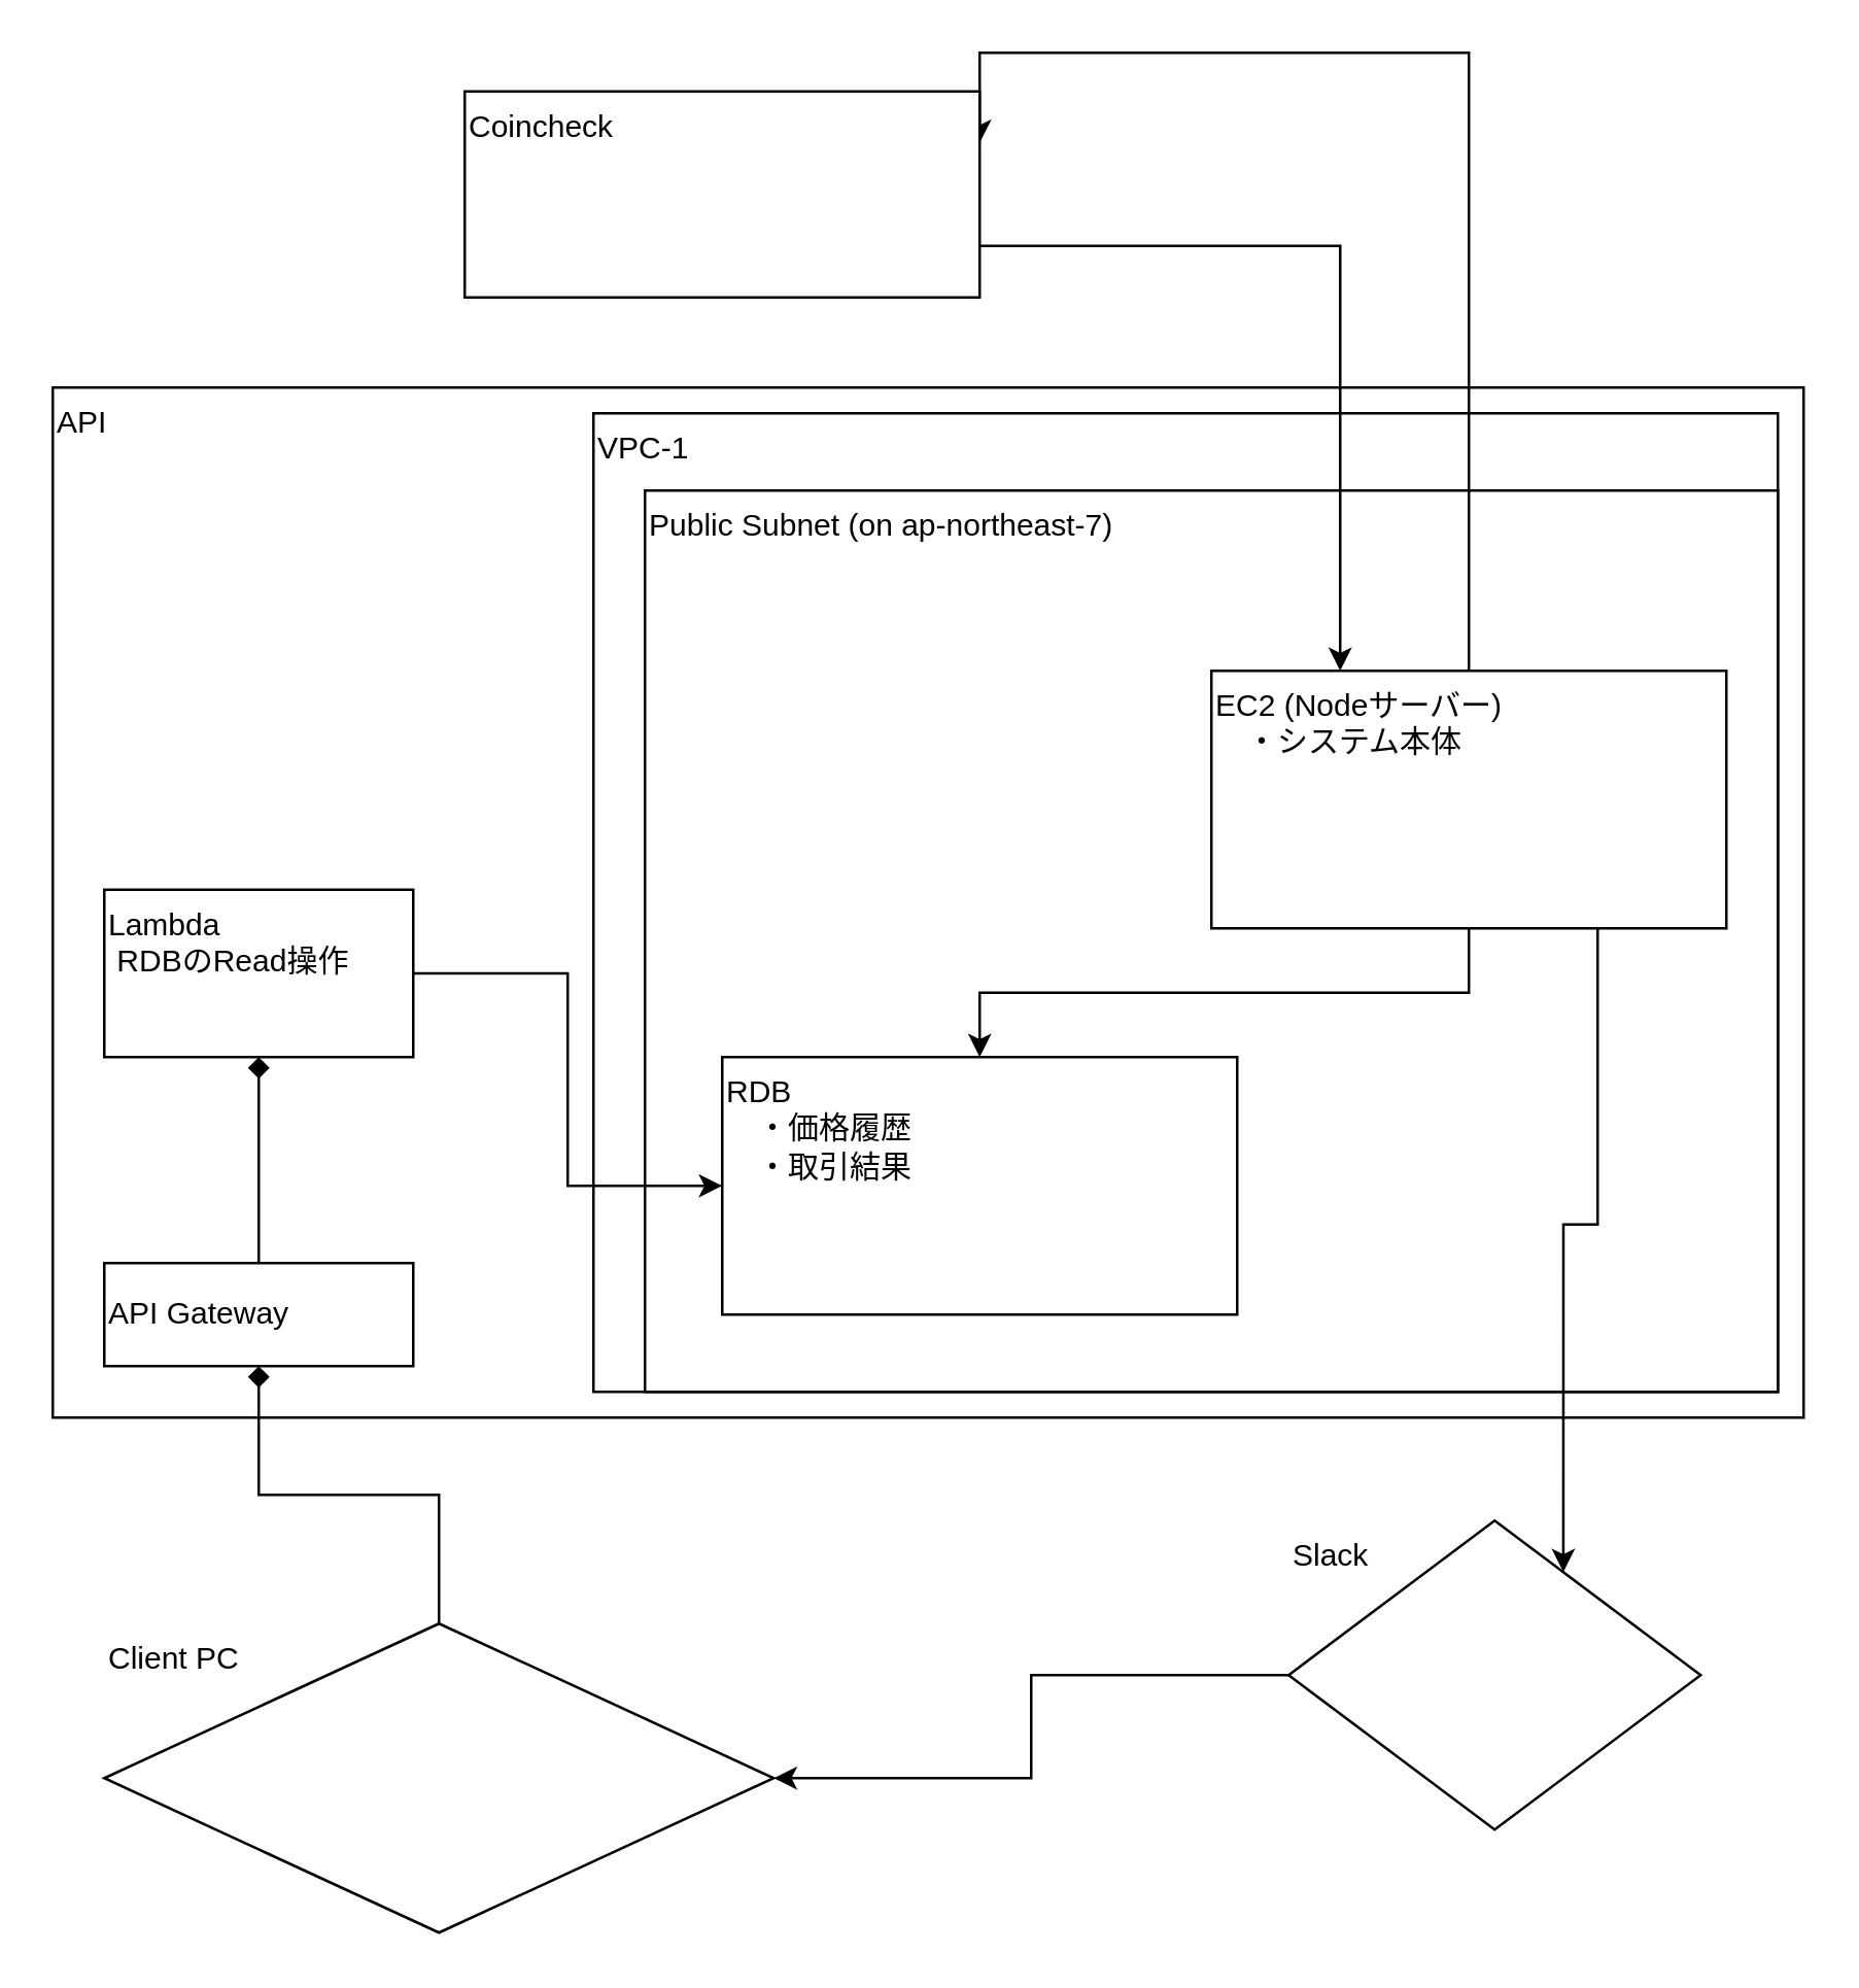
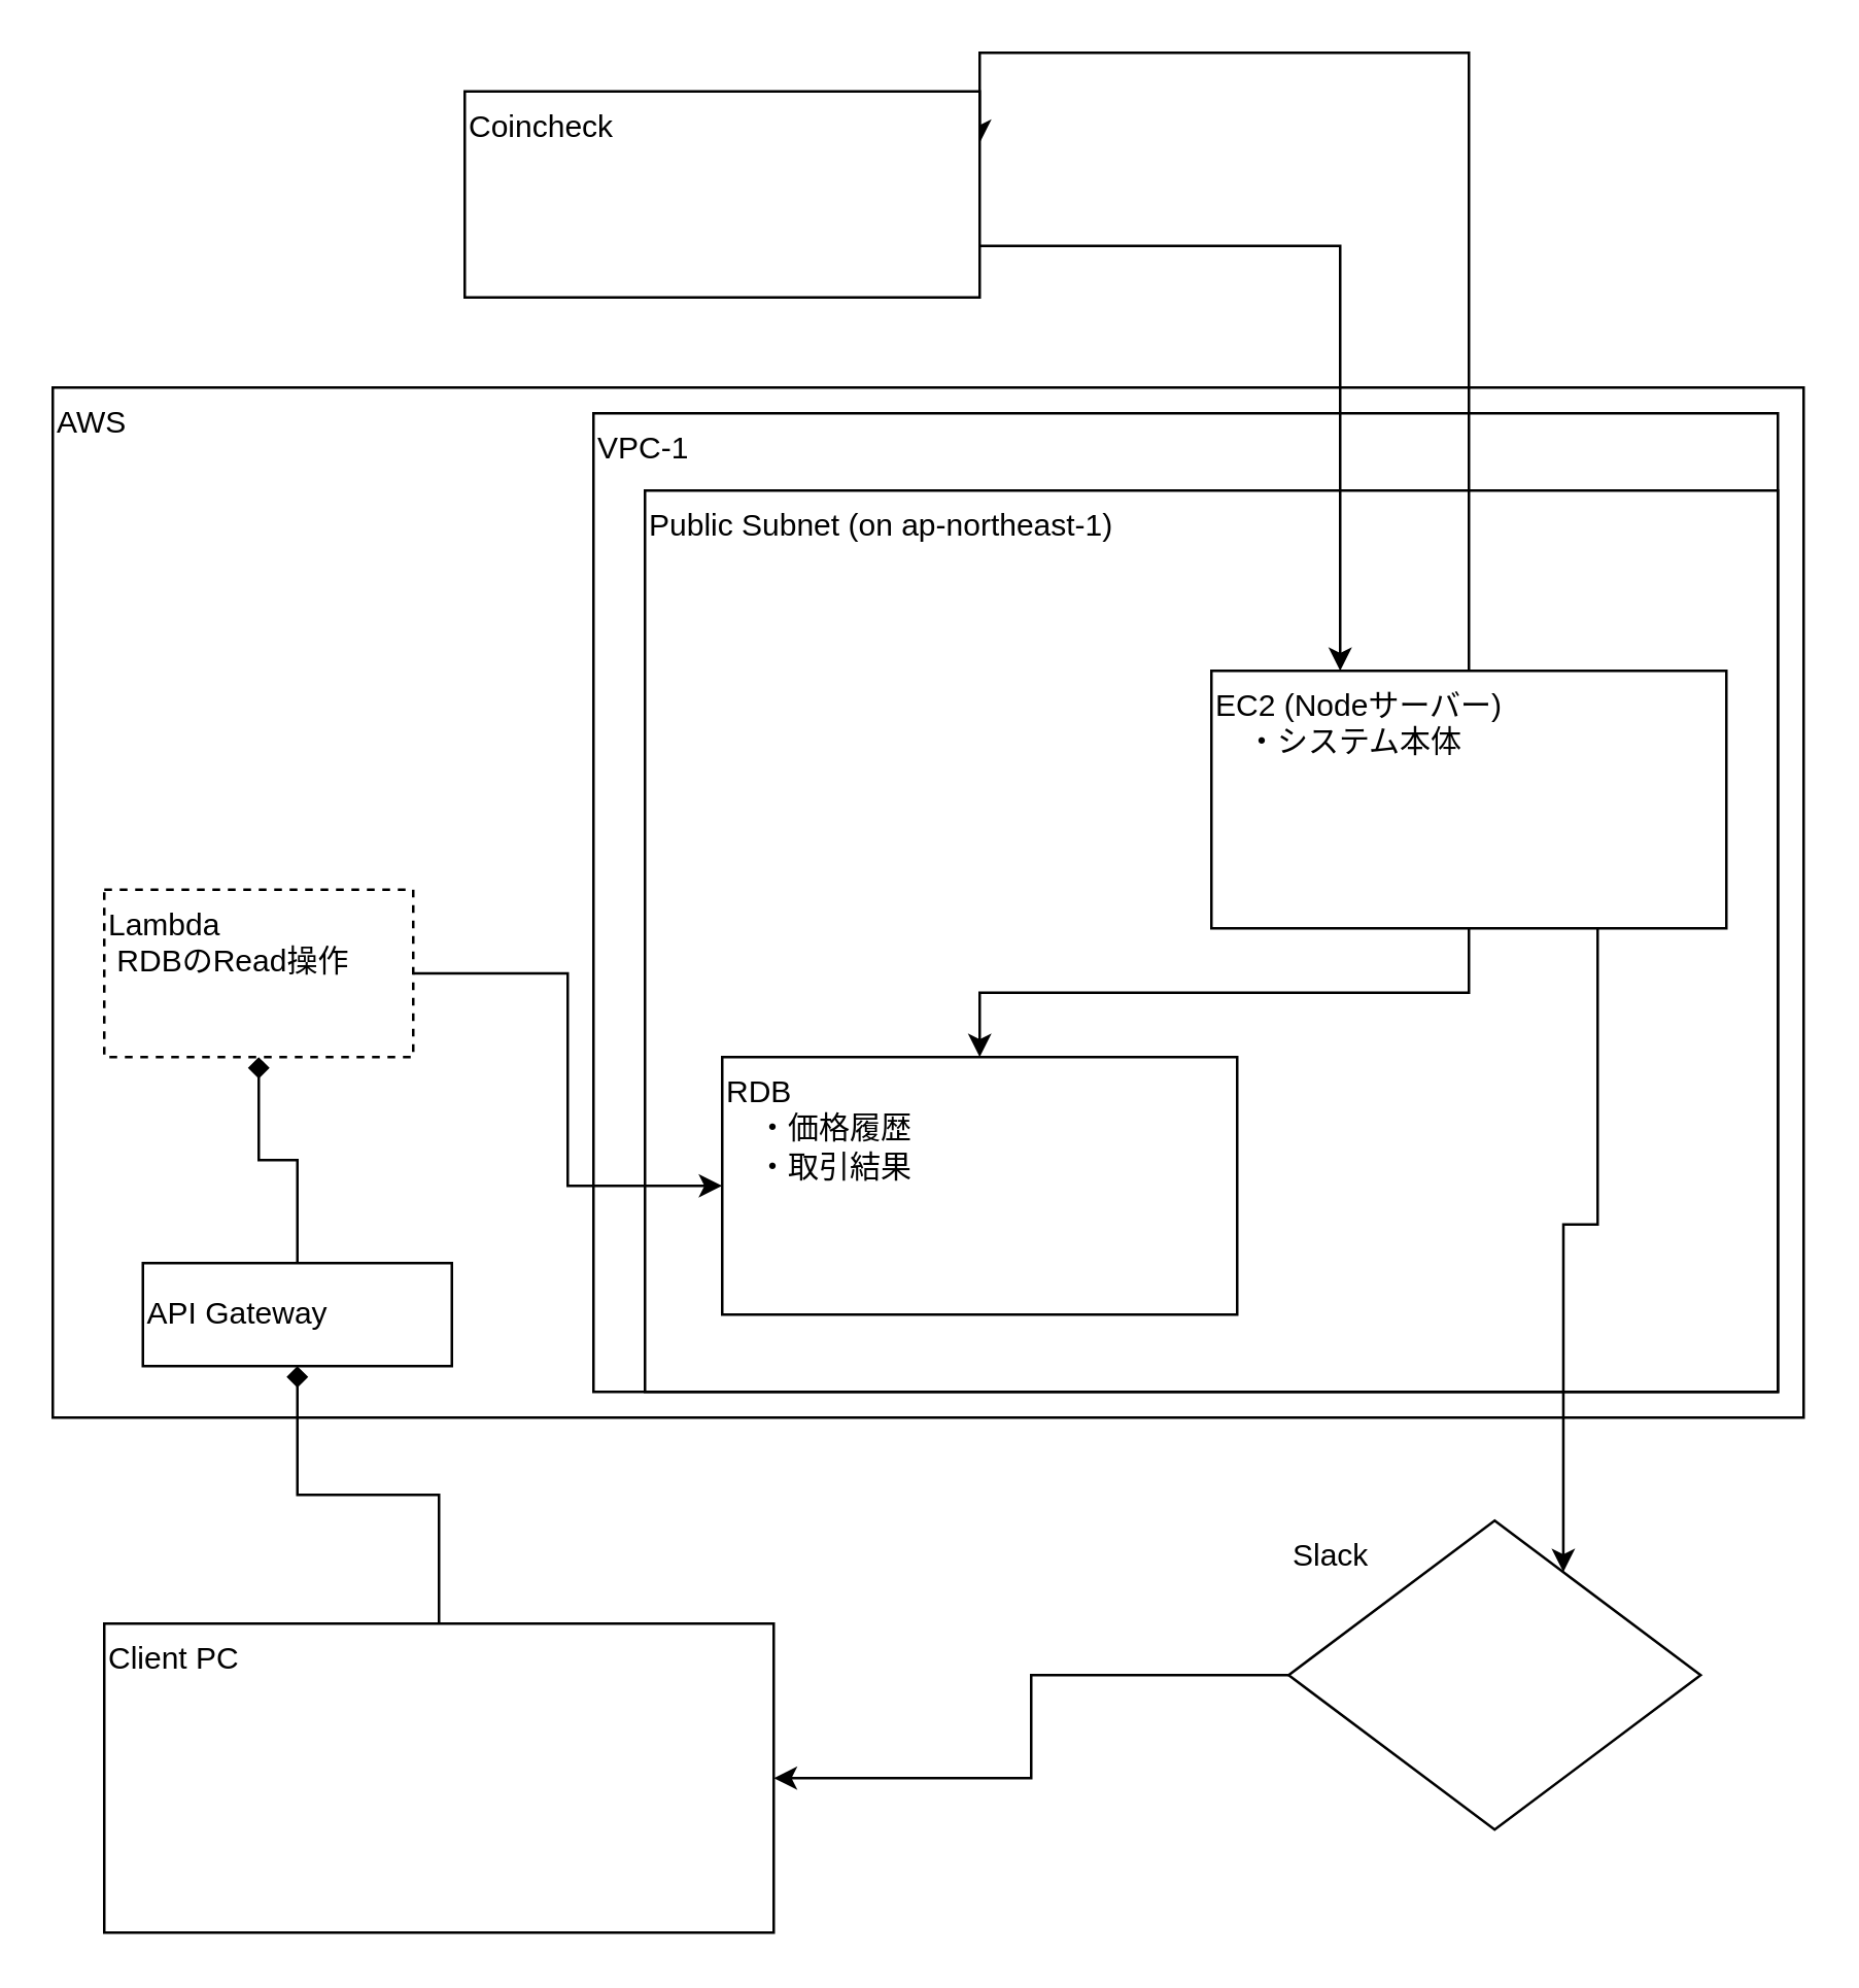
  <mxCell id="0" />
  <mxCell id="1" parent="0" />
- <mxCell id="2" value="API" style="rounded=0;whiteSpace=wrap;html=1;align=left;verticalAlign=top;" vertex="1" parent="1"><mxGeometry x="20" y="150" width="680" height="400" as="geometry" /></mxCell>
+ <mxCell id="2" value="AWS" style="rounded=0;whiteSpace=wrap;html=1;align=left;verticalAlign=top;" vertex="1" parent="1"><mxGeometry x="20" y="150" width="680" height="400" as="geometry" /></mxCell>
  <mxCell id="3" value="VPC-1" style="rounded=0;whiteSpace=wrap;html=1;align=left;verticalAlign=top;" vertex="1" parent="1"><mxGeometry x="230" y="160" width="460" height="380" as="geometry" /></mxCell>
- <mxCell id="4" value="Public Subnet (on ap-northeast-7)" style="rounded=0;whiteSpace=wrap;html=1;align=left;verticalAlign=top;" vertex="1" parent="1"><mxGeometry x="250" y="190" width="440" height="350" as="geometry" /></mxCell>
+ <mxCell id="4" value="Public Subnet (on ap-northeast-1)" style="rounded=0;whiteSpace=wrap;html=1;align=left;verticalAlign=top;" vertex="1" parent="1"><mxGeometry x="250" y="190" width="440" height="350" as="geometry" /></mxCell>
  <mxCell id="5" value="RDB&lt;br&gt;　・価格履歴&lt;br&gt;　・取引結果" style="rounded=0;whiteSpace=wrap;html=1;align=left;verticalAlign=top;" vertex="1" parent="1"><mxGeometry x="280" y="410" width="200" height="100" as="geometry" /></mxCell>
  <mxCell id="6" style="edgeStyle=orthogonalEdgeStyle;rounded=0;orthogonalLoop=1;jettySize=auto;html=1;exitX=0.5;exitY=0;exitDx=0;exitDy=0;entryX=1;entryY=0.25;entryDx=0;entryDy=0;" edge="1" parent="1" source="9" target="11"><mxGeometry relative="1" as="geometry"><Array as="points"><mxPoint x="570" y="20" /></Array></mxGeometry></mxCell>
  <mxCell id="7" style="edgeStyle=orthogonalEdgeStyle;rounded=0;orthogonalLoop=1;jettySize=auto;html=1;exitX=0.5;exitY=1;exitDx=0;exitDy=0;entryX=0.5;entryY=0;entryDx=0;entryDy=0;" edge="1" parent="1" source="9" target="5"><mxGeometry relative="1" as="geometry" /></mxCell>
  <mxCell id="8" style="edgeStyle=orthogonalEdgeStyle;rounded=0;orthogonalLoop=1;jettySize=auto;html=1;exitX=0.75;exitY=1;exitDx=0;exitDy=0;entryX=0.75;entryY=0;entryDx=0;entryDy=0;" edge="1" parent="1" source="9" target="13"><mxGeometry relative="1" as="geometry" /></mxCell>
  <mxCell id="9" value="EC2 (Nodeサーバー)&lt;br&gt;　・システム本体" style="rounded=0;whiteSpace=wrap;html=1;align=left;verticalAlign=top;" vertex="1" parent="1"><mxGeometry x="470" y="260" width="200" height="100" as="geometry" /></mxCell>
  <mxCell id="10" style="edgeStyle=orthogonalEdgeStyle;rounded=0;orthogonalLoop=1;jettySize=auto;html=1;exitX=1;exitY=0.75;exitDx=0;exitDy=0;entryX=0.25;entryY=0;entryDx=0;entryDy=0;" edge="1" parent="1" source="11" target="9"><mxGeometry relative="1" as="geometry" /></mxCell>
  <mxCell id="11" value="Coincheck" style="rounded=0;whiteSpace=wrap;html=1;align=left;verticalAlign=top;" vertex="1" parent="1"><mxGeometry x="180" y="35" width="200" height="80" as="geometry" /></mxCell>
  <mxCell id="12" style="edgeStyle=orthogonalEdgeStyle;rounded=0;orthogonalLoop=1;jettySize=auto;html=1;exitX=0;exitY=0.5;exitDx=0;exitDy=0;entryX=1;entryY=0.5;entryDx=0;entryDy=0;" edge="1" parent="1" source="13" target="19"><mxGeometry relative="1" as="geometry" /></mxCell>
  <mxCell id="13" value="Slack" style="rhombus;whiteSpace=wrap;html=1;align=left;verticalAlign=top;" vertex="1" parent="1"><mxGeometry x="500" y="590" width="160" height="120" as="geometry" /></mxCell>
  <mxCell id="14" style="edgeStyle=orthogonalEdgeStyle;rounded=0;orthogonalLoop=1;jettySize=auto;html=1;exitX=0.5;exitY=0;exitDx=0;exitDy=0;entryX=0.5;entryY=1;entryDx=0;entryDy=0;endArrow=diamond;" edge="1" parent="1" source="15" target="17"><mxGeometry relative="1" as="geometry" /></mxCell>
- <mxCell id="15" value="API Gateway" style="rounded=0;whiteSpace=wrap;html=1;align=left;" vertex="1" parent="1"><mxGeometry x="40" y="490" width="120" height="40" as="geometry" /></mxCell>
+ <mxCell id="15" value="API Gateway" style="rounded=0;whiteSpace=wrap;html=1;align=left;" vertex="1" parent="1"><mxGeometry x="55" y="490" width="120" height="40" as="geometry" /></mxCell>
  <mxCell id="16" style="edgeStyle=orthogonalEdgeStyle;rounded=0;orthogonalLoop=1;jettySize=auto;html=1;exitX=1;exitY=0.5;exitDx=0;exitDy=0;entryX=0;entryY=0.5;entryDx=0;entryDy=0;" edge="1" parent="1" source="17" target="5"><mxGeometry relative="1" as="geometry" /></mxCell>
- <mxCell id="17" value="Lambda&lt;br&gt;&amp;nbsp;RDBのRead操作" style="rounded=0;whiteSpace=wrap;html=1;align=left;verticalAlign=top;" vertex="1" parent="1"><mxGeometry x="40" y="345" width="120" height="65" as="geometry" /></mxCell>
+ <mxCell id="17" value="Lambda&lt;br&gt;&amp;nbsp;RDBのRead操作" style="rounded=0;whiteSpace=wrap;html=1;align=left;verticalAlign=top;dashed=1;" vertex="1" parent="1"><mxGeometry x="40" y="345" width="120" height="65" as="geometry" /></mxCell>
  <mxCell id="18" style="edgeStyle=orthogonalEdgeStyle;rounded=0;orthogonalLoop=1;jettySize=auto;html=1;entryX=0.5;entryY=1;entryDx=0;entryDy=0;endArrow=diamond;" edge="1" parent="1" source="19" target="15"><mxGeometry relative="1" as="geometry" /></mxCell>
- <mxCell id="19" value="Client PC" style="rhombus;whiteSpace=wrap;html=1;align=left;verticalAlign=top;" vertex="1" parent="1"><mxGeometry x="40" y="630" width="260" height="120" as="geometry" /></mxCell>
+ <mxCell id="19" value="Client PC" style="rounded=0;whiteSpace=wrap;html=1;align=left;verticalAlign=top;" vertex="1" parent="1"><mxGeometry x="40" y="630" width="260" height="120" as="geometry" /></mxCell>
